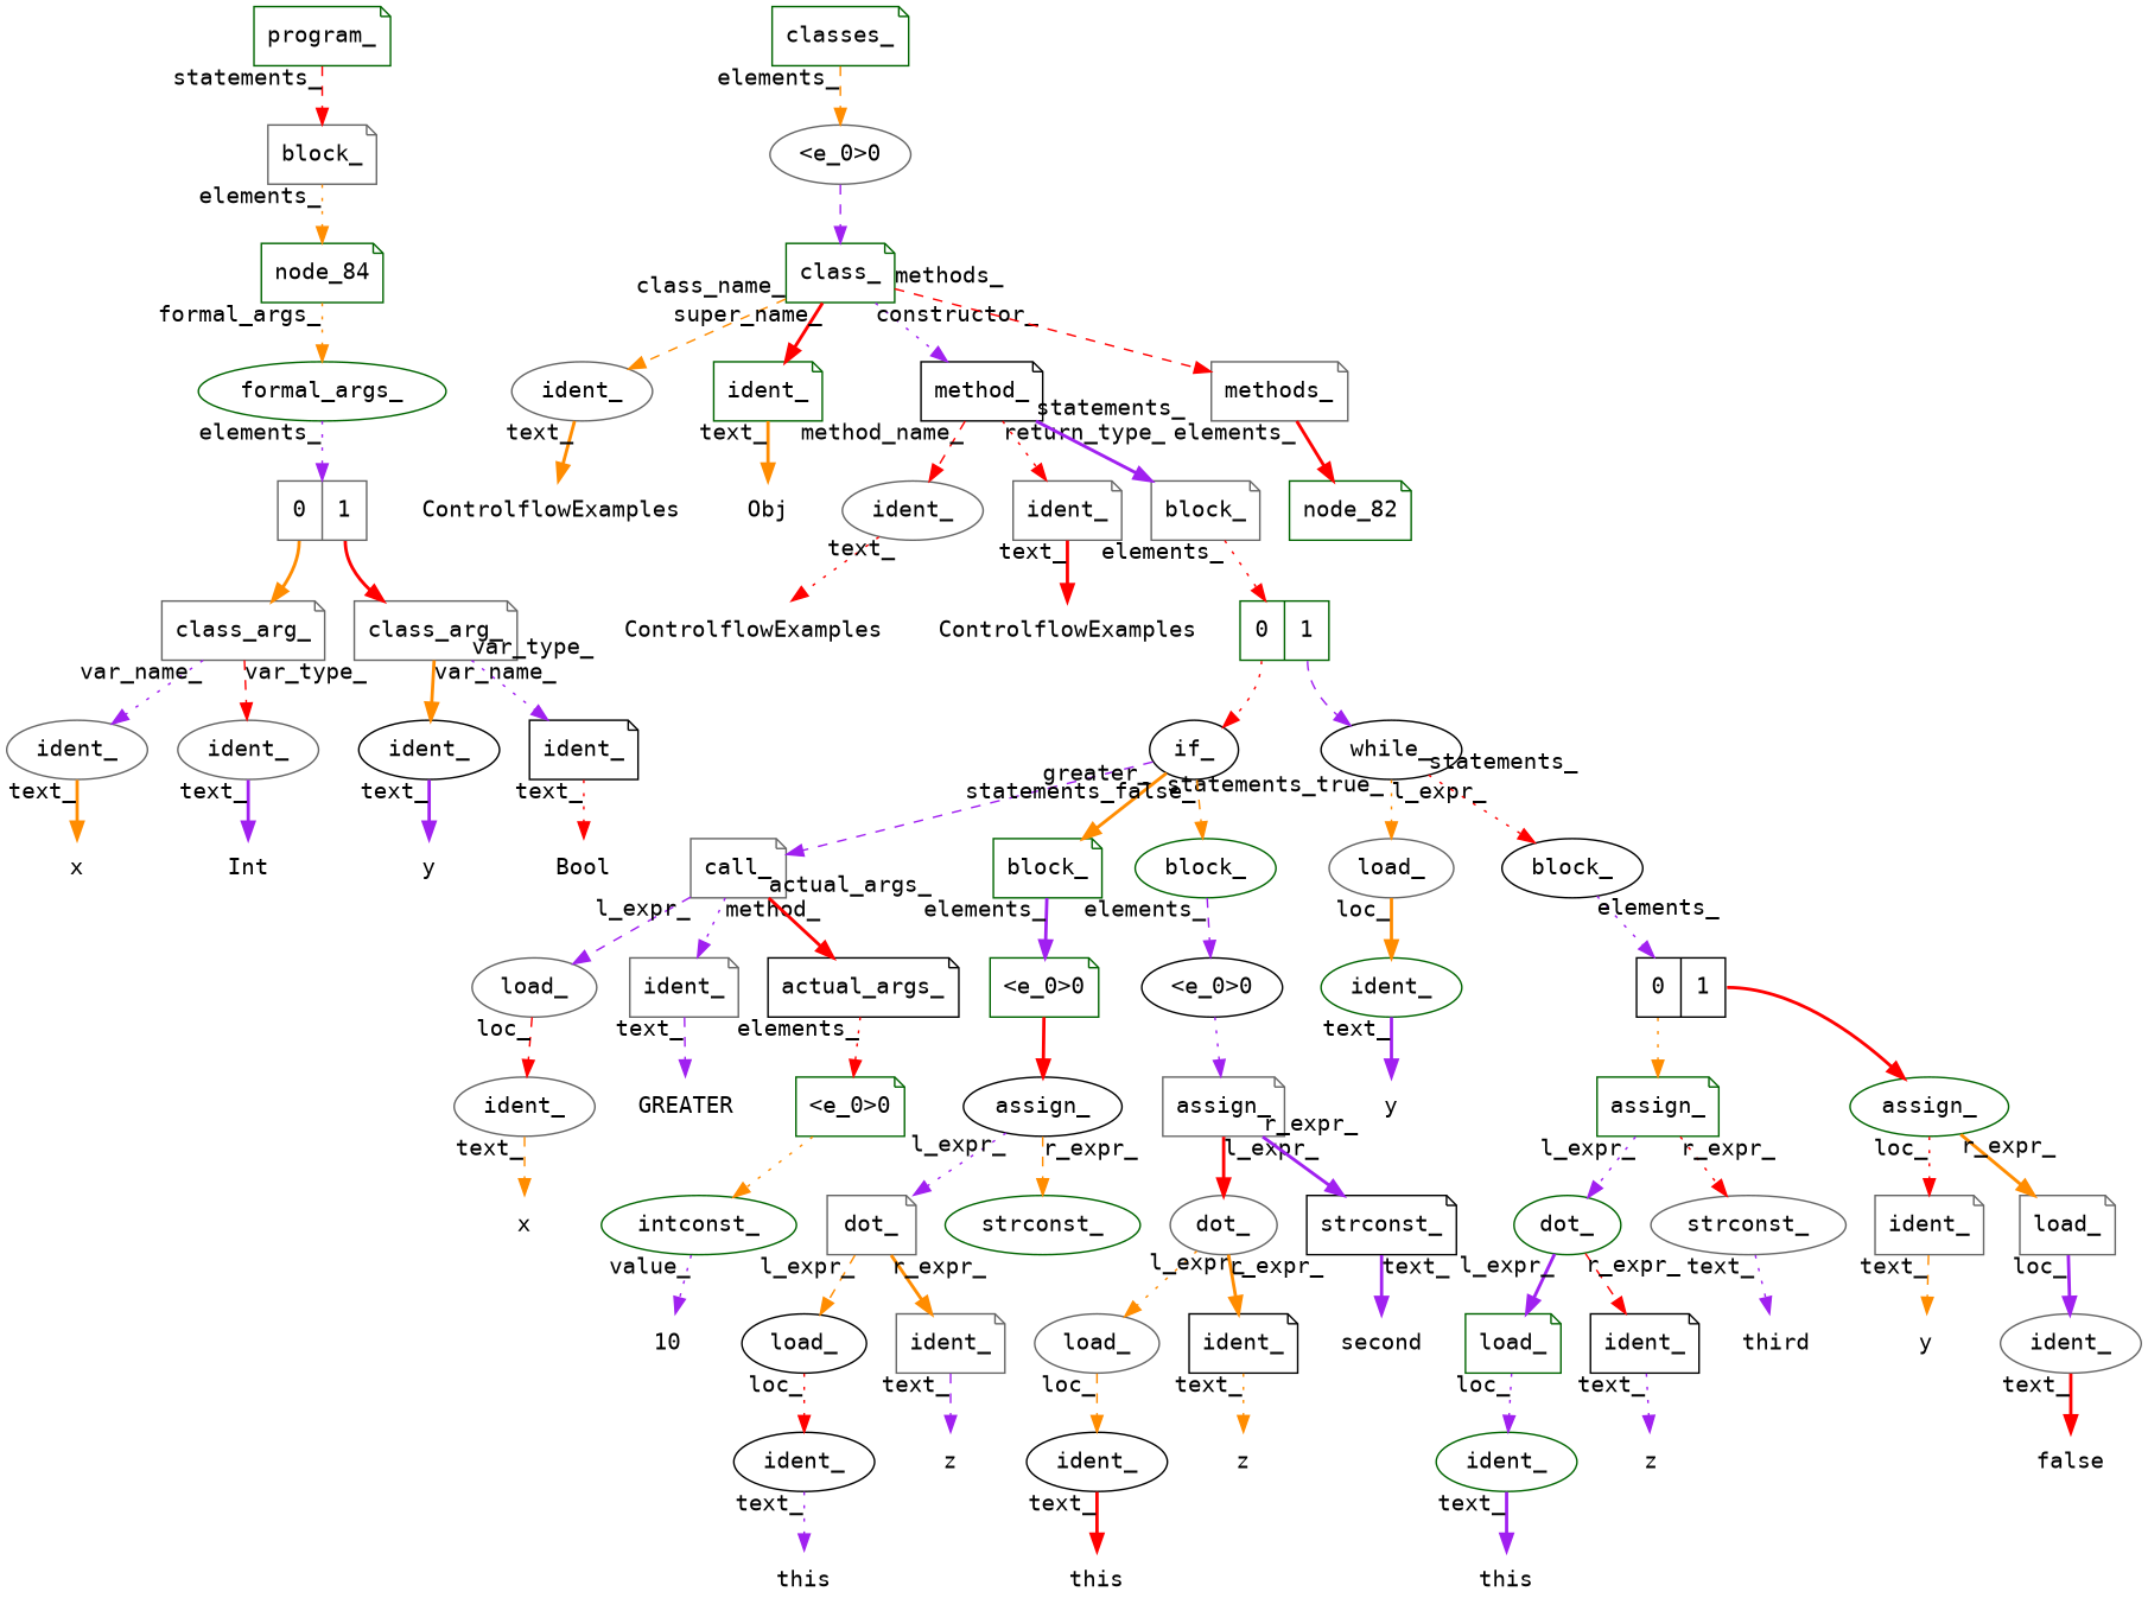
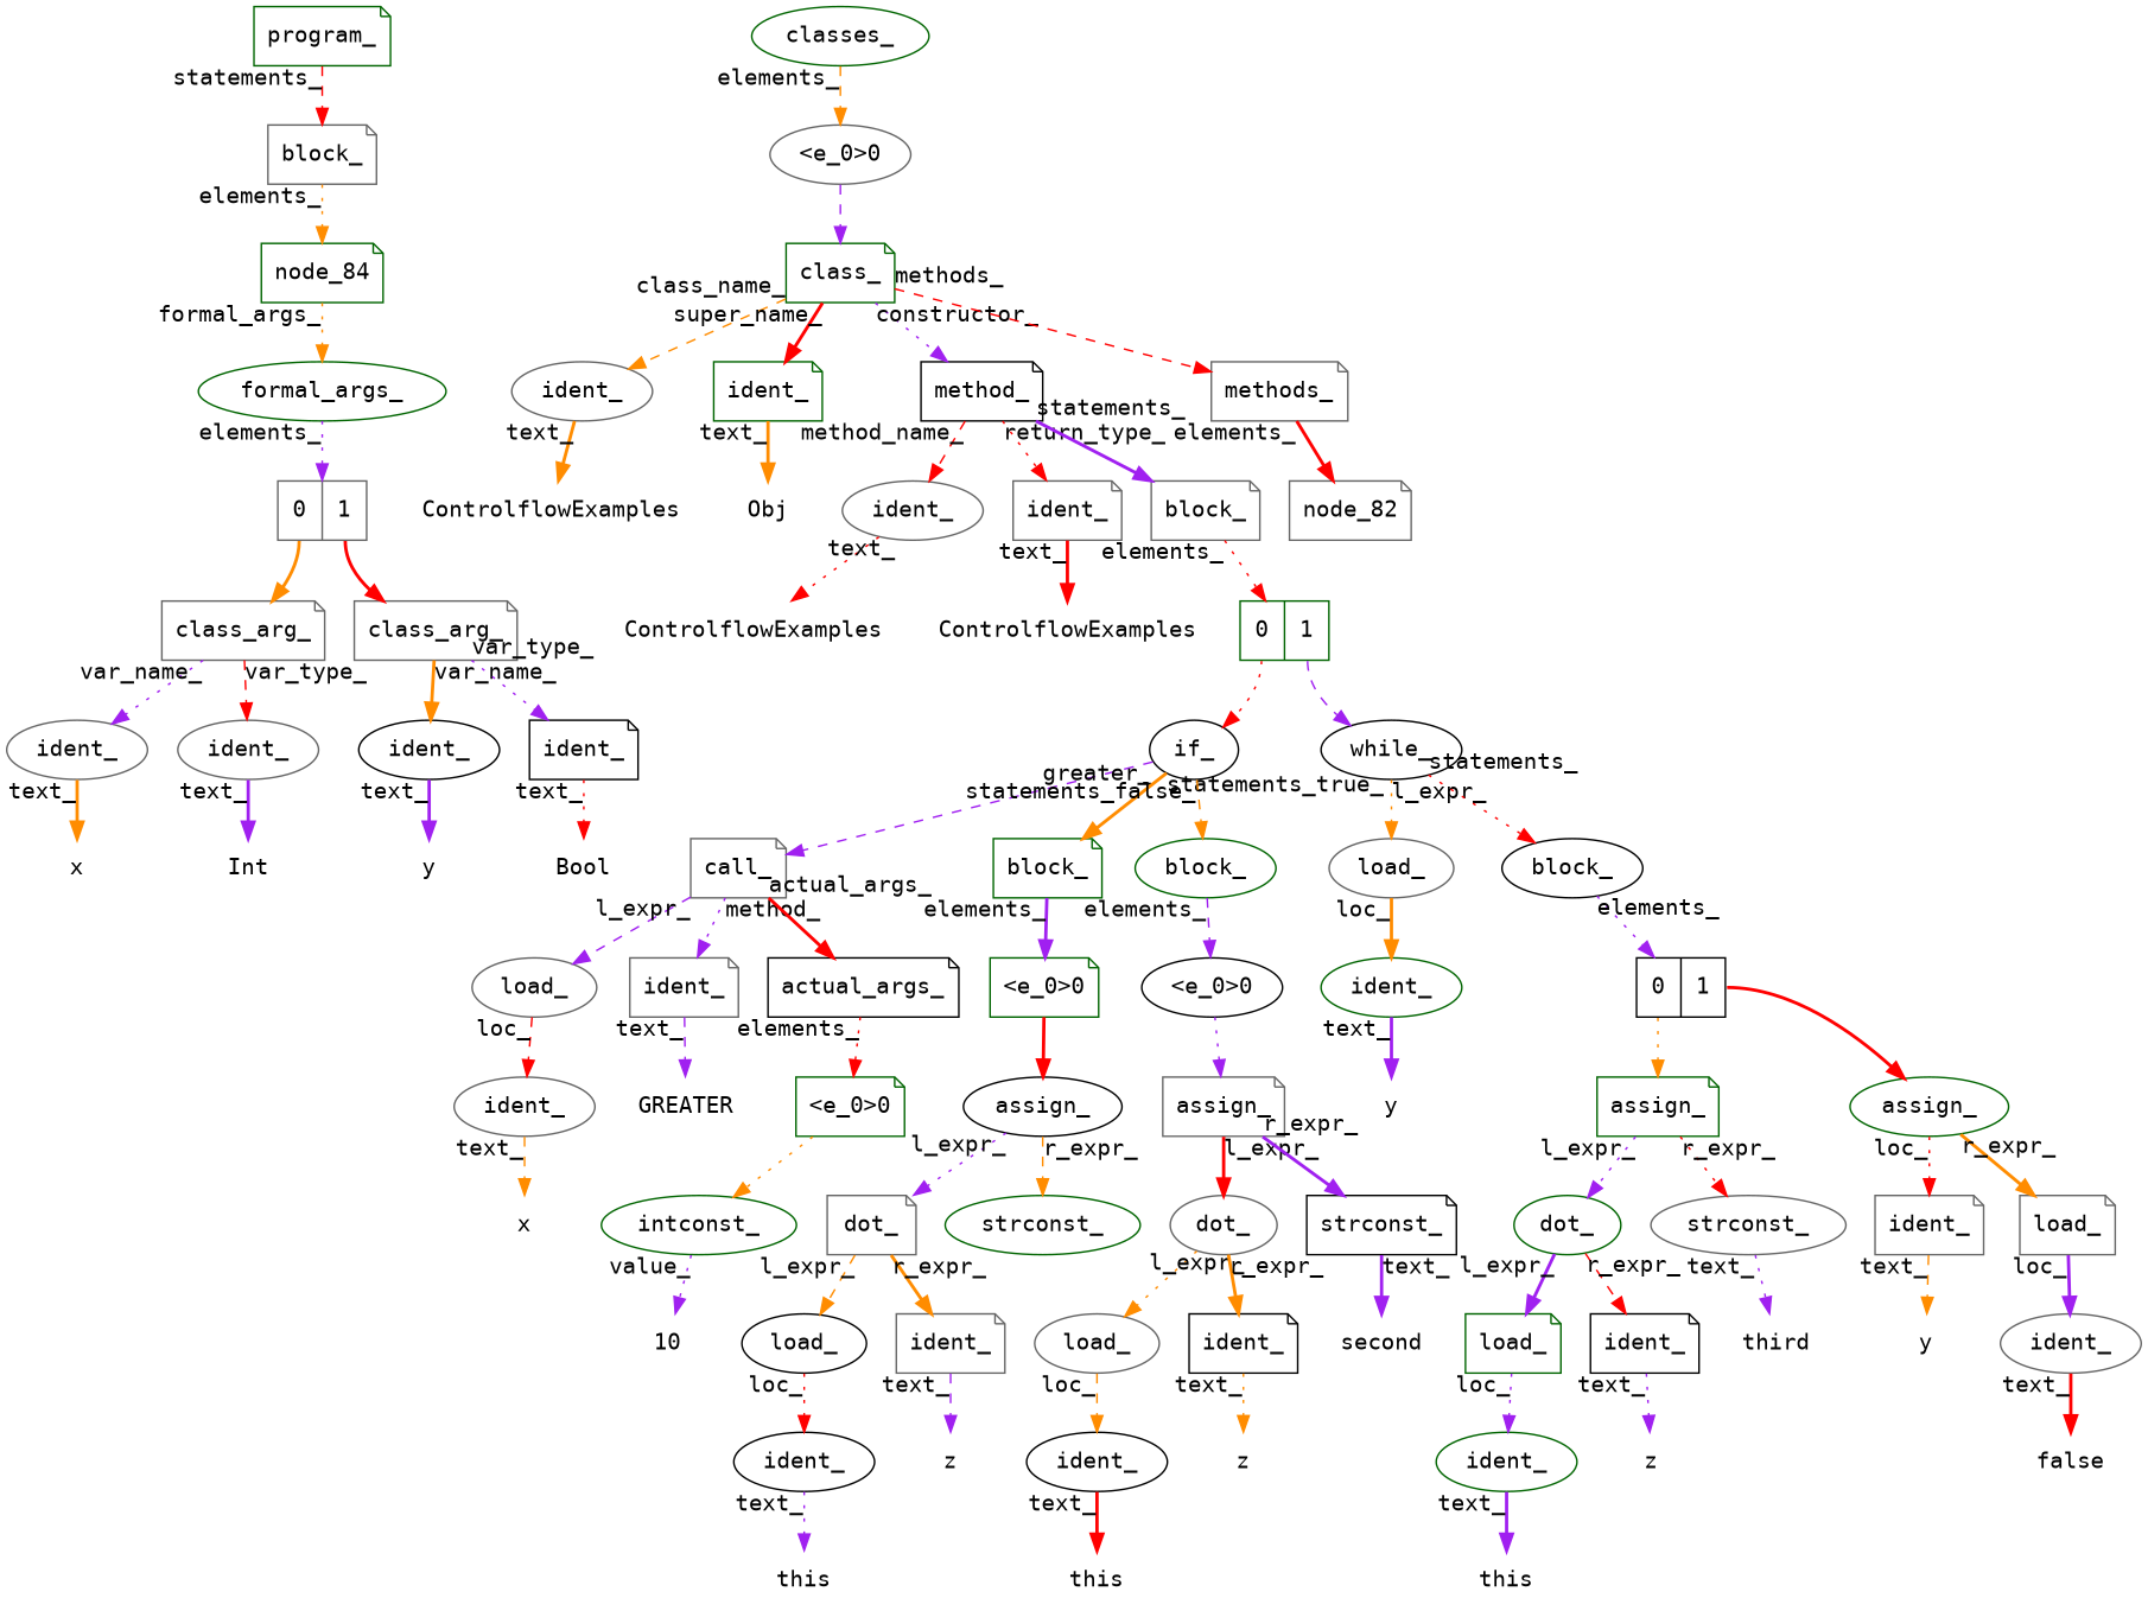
  digraph {
    fontname="DejaVu Sans Mono"
    node [color=gray40 fontname="DejaVu Sans Mono" shape=ellipse]
    edge [color=purple fontname="DejaVu Sans Mono" style=dotted taillabel=text_]
    n1 [color=darkgreen label=program_ shape=note]
    n2 [label=block_ shape=note]
-   n3 [color=darkgreen label=classes_ shape=note]
+   n3 [color=darkgreen label=classes_]
    n4 [label="<e_0>0"]
    node_84 [color=darkgreen shape=note]
    n6 [color=darkgreen label=class_ shape=note]
    n7 [label=ident_]
    n8 [color=darkgreen label=ident_ shape=note]
    n9 [color=black label=method_ shape=note]
    n10 [label=methods_ shape=note]
    n11 [label=ControlflowExamples shape=plaintext]
    n12 [color=darkgreen label=Obj shape=plaintext]
    n13 [label=ident_]
    n14 [label=ident_ shape=note]
    n15 [label=block_ shape=note]
-   node_82 [color=darkgreen shape=note]
+   node_82 [shape=note]
    n17 [label=ControlflowExamples shape=plaintext]
    n18 [color=darkgreen label=ControlflowExamples shape=plaintext]
    n19 [color=darkgreen label=formal_args_]
    n20 [label="<e_0>0|<e_1>1" shape=record]
    n21 [color=darkgreen label="<e_0>0|<e_1>1" shape=record]
    n22 [label=class_arg_ shape=note]
    n23 [label=class_arg_ shape=note]
    n24 [label=ident_]
    n25 [label=ident_]
    n26 [color=black label=ident_]
    n27 [color=black label=ident_ shape=note]
    n28 [label=x shape=plaintext]
    n29 [label=Int shape=plaintext]
    n30 [color=black label=y shape=plaintext]
    n31 [color=black label=Bool shape=plaintext]
    n32 [color=black label=if_]
    n33 [color=black label=while_]
    n34 [label=call_ shape=note]
    n35 [color=darkgreen label=block_ shape=note]
    n36 [color=darkgreen label=block_]
    n37 [label=load_]
    n38 [color=black label=block_]
    n39 [label=load_]
    n40 [label=ident_ shape=note]
    n41 [color=black label=actual_args_ shape=note]
    n42 [color=darkgreen label="<e_0>0" shape=note]
    n43 [color=black label="<e_0>0"]
    n44 [label=ident_]
    n45 [color=darkgreen label=GREATER shape=plaintext]
    n46 [color=darkgreen label="<e_0>0" shape=note]
    n47 [color=black label=x shape=plaintext]
    n48 [color=darkgreen label=intconst_]
    n49 [color=black label=10 shape=plaintext]
    n50 [color=black label=assign_]
    n51 [label=dot_ shape=note]
    n52 [color=darkgreen label=strconst_]
    n53 [color=black label=load_]
    n54 [label=ident_ shape=note]
    n55 [color=black label=ident_]
    n56 [color=darkgreen label=z shape=plaintext]
    n57 [color=darkgreen label=this shape=plaintext]
    n58 [label=assign_ shape=note]
    n59 [label=dot_]
    n60 [color=black label=strconst_ shape=note]
    n61 [label=load_]
    n62 [color=black label=ident_ shape=note]
    n63 [color=black label=second shape=plaintext]
    n64 [color=black label=ident_]
    n65 [color=black label=z shape=plaintext]
    n66 [label=this shape=plaintext]
    n67 [color=darkgreen label=ident_]
    n68 [color=black label="<e_0>0|<e_1>1" shape=record]
    n69 [label=y shape=plaintext]
    n70 [color=darkgreen label=assign_ shape=note]
    n71 [color=darkgreen label=assign_]
    n72 [color=darkgreen label=dot_]
    n73 [label=strconst_]
    n74 [label=ident_ shape=note]
    n75 [label=load_ shape=note]
    n76 [color=darkgreen label=load_ shape=note]
    n77 [color=black label=ident_ shape=note]
    n78 [color=darkgreen label=third shape=plaintext]
    n79 [color=darkgreen label=ident_]
    n80 [color=black label=z shape=plaintext]
    n81 [color=darkgreen label=this shape=plaintext]
    n82 [color=black label=y shape=plaintext]
    n83 [label=ident_]
    n84 [color=darkgreen label=false shape=plaintext]
    n1 -> n2 [color=red style=dashed taillabel=statements_]
    n2 -> node_84 [color=darkorange taillabel=elements_]
    n3 -> n4 [color=darkorange style=dashed taillabel=elements_]
    n4 -> n6 [style=dashed tailport=e_0 taillabel=""]
    node_84 -> n19 [color=darkorange taillabel=formal_args_]
    n6 -> n7 [color=darkorange style=dashed taillabel=class_name_]
    n6 -> n8 [color=red style=bold taillabel=super_name_]
    n6 -> n9 [taillabel=constructor_]
    n6 -> n10 [color=red style=dashed taillabel=methods_]
    n7 -> n11 [color=darkorange style=bold]
    n8 -> n12 [color=darkorange style=bold]
    n9 -> n13 [color=red style=dashed taillabel=method_name_]
    n9 -> n14 [color=red taillabel=return_type_]
    n9 -> n15 [style=bold taillabel=statements_]
    n10 -> node_82 [color=red style=bold taillabel=elements_]
    n13 -> n17 [color=red]
    n14 -> n18 [color=red style=bold]
    n15 -> n21 [color=red taillabel=elements_]
    n19 -> n20 [taillabel=elements_]
    n20 -> n22 [color=darkorange style=bold tailport=e_0 taillabel=""]
    n20 -> n23 [color=red style=bold tailport=e_1 taillabel=""]
    n21 -> n32 [color=red tailport=e_0 taillabel=""]
    n21 -> n33 [style=dashed tailport=e_1 taillabel=""]
    n22 -> n24 [taillabel=var_name_]
    n22 -> n25 [color=red style=dashed taillabel=var_type_]
    n23 -> n26 [color=darkorange style=bold taillabel=var_name_]
    n23 -> n27 [taillabel=var_type_]
    n24 -> n28 [color=darkorange style=bold]
    n25 -> n29 [style=bold]
    n26 -> n30 [style=bold]
    n27 -> n31 [color=red]
    n32 -> n34 [style=dashed taillabel=greater_]
    n32 -> n35 [color=darkorange style=bold taillabel=statements_true_]
    n32 -> n36 [color=darkorange style=dashed taillabel=statements_false_]
    n33 -> n37 [color=darkorange taillabel=l_expr_]
    n33 -> n38 [color=red taillabel=statements_]
    n34 -> n39 [style=dashed taillabel=l_expr_]
    n34 -> n40 [taillabel=method_]
    n34 -> n41 [color=red style=bold taillabel=actual_args_]
    n35 -> n42 [style=bold taillabel=elements_]
    n36 -> n43 [style=dashed taillabel=elements_]
    n37 -> n67 [color=darkorange style=bold taillabel=loc_]
    n38 -> n68 [taillabel=elements_]
    n39 -> n44 [color=red style=dashed taillabel=loc_]
    n40 -> n45 [style=dashed]
    n41 -> n46 [color=red taillabel=elements_]
    n42 -> n50 [color=red style=bold tailport=e_0 taillabel=""]
    n43 -> n58 [tailport=e_0 taillabel=""]
    n44 -> n47 [color=darkorange style=dashed]
    n46 -> n48 [color=darkorange tailport=e_0 taillabel=""]
    n48 -> n49 [taillabel=value_]
    n50 -> n51 [taillabel=l_expr_]
    n50 -> n52 [color=darkorange style=dashed taillabel=r_expr_]
    n51 -> n53 [color=darkorange style=dashed taillabel=l_expr_]
    n51 -> n54 [color=darkorange style=bold taillabel=r_expr_]
    n53 -> n55 [color=red taillabel=loc_]
    n54 -> n56 [style=dashed]
    n55 -> n57
    n58 -> n59 [color=red style=bold taillabel=l_expr_]
    n58 -> n60 [style=bold taillabel=r_expr_]
    n59 -> n61 [color=darkorange taillabel=l_expr_]
    n59 -> n62 [color=darkorange style=bold taillabel=r_expr_]
    n60 -> n63 [style=bold]
    n61 -> n64 [color=darkorange style=dashed taillabel=loc_]
    n62 -> n65 [color=darkorange]
    n64 -> n66 [color=red style=bold]
    n67 -> n69 [style=bold]
    n68 -> n70 [color=darkorange tailport=e_0 taillabel=""]
    n68 -> n71 [color=red style=bold tailport=e_1 taillabel=""]
    n70 -> n72 [taillabel=l_expr_]
    n70 -> n73 [color=red taillabel=r_expr_]
    n71 -> n74 [color=red taillabel=loc_]
    n71 -> n75 [color=darkorange style=bold taillabel=r_expr_]
    n72 -> n76 [style=bold taillabel=l_expr_]
    n72 -> n77 [color=red style=dashed taillabel=r_expr_]
    n73 -> n78
    n74 -> n82 [color=darkorange style=dashed]
    n75 -> n83 [style=bold taillabel=loc_]
    n76 -> n79 [taillabel=loc_]
    n77 -> n80
    n79 -> n81 [style=bold]
    n83 -> n84 [color=red style=bold]
  }
